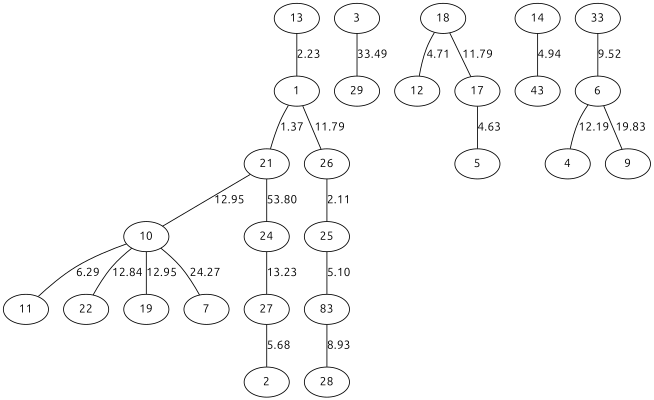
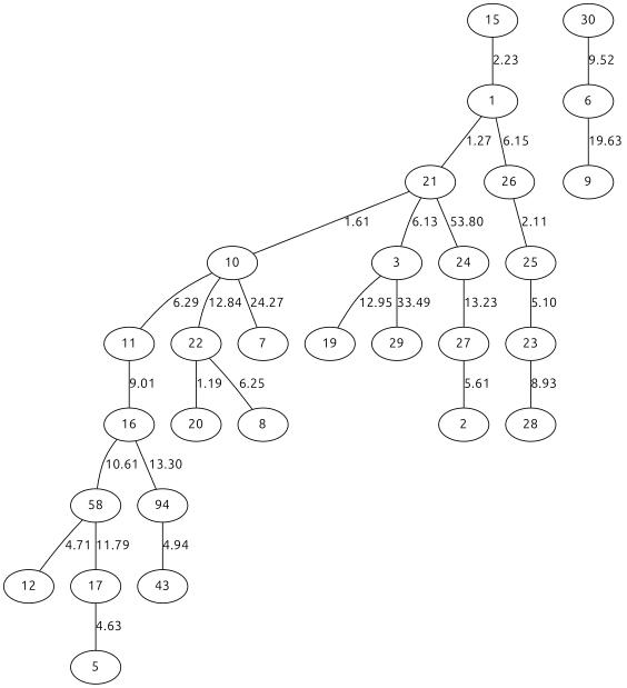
  graph {
    fontname=Ubuntu
    node [fontname=Ubuntu]
    edge [fontname=Ubuntu]
-   15 [label=13]
+   15
    1
    21
    26
    10
    3
    24
    25
    11
    22
    19
    7
    29
    27
-   23 [label=83]
+   16
+   20
+   8
+   23
    28
-   18
-   14
+   18 [label=58]
+   14 [label=94]
    12
    17
    n24 [label=43]
    5
-   30 [label=33]
+   30
    6
-   4
    9
    2
    15 -- 1 [label=2.23]
-   1 -- 21 [label=1.37]
-   1 -- 26 [label=11.79]
-   21 -- 10 [label=12.95]
+   1 -- 21 [label=1.27]
+   1 -- 26 [label=6.15]
+   21 -- 10 [label=1.61]
+   21 -- 3 [label=6.13]
    21 -- 24 [label=53.80]
    26 -- 25 [label=2.11]
    10 -- 11 [label=6.29]
    10 -- 22 [label=12.84]
-   10 -- 19 [label=12.95]
+   3 -- 19 [label=12.95]
    10 -- 7 [label=24.27]
    3 -- 29 [label=33.49]
    24 -- 27 [label=13.23]
    25 -- 23 [label=5.10]
-   27 -- 2 [label=5.68]
+   11 -- 16 [label=9.01]
+   22 -- 20 [label=1.19]
+   22 -- 8 [label=6.25]
+   27 -- 2 [label=5.61]
+   16 -- 18 [label=10.61]
+   16 -- 14 [label=13.30]
    23 -- 28 [label=8.93]
    18 -- 12 [label=4.71]
    18 -- 17 [label=11.79]
    14 -- n24 [label=4.94]
    17 -- 5 [label=4.63]
    30 -- 6 [label=9.52]
-   6 -- 4 [label=12.19]
-   6 -- 9 [label=19.83]
+   6 -- 9 [label=19.63]
  }
